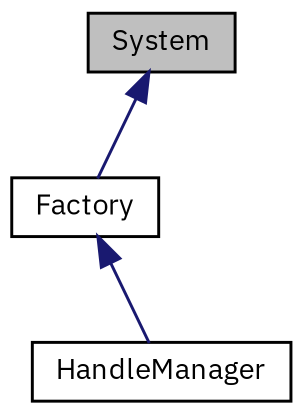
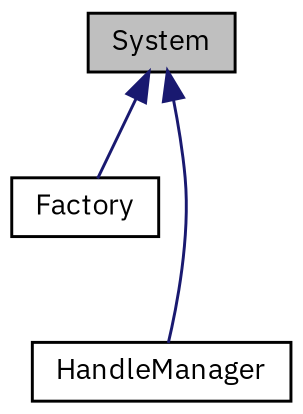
  digraph {
    fontname="IBM Plex Sans"
    node [color=black fillcolor=white fontname="IBM Plex Sans" fontsize=10 shape=record style=filled]
    edge [color=midnightblue dir=back fontname="IBM Plex Sans" fontsize=10 labelfontname=Helvetica labelfontsize=10 style=solid]
    n1 [fillcolor=grey75 fontcolor=black height=0.2 label=System width=0.4]
    n2 [height=0.2 label=Factory width=0.4]
    n3 [height=0.2 label=HandleManager width=0.4]
    n1 -> n2
-   n2 -> n3
+   n1 -> n3
  }
